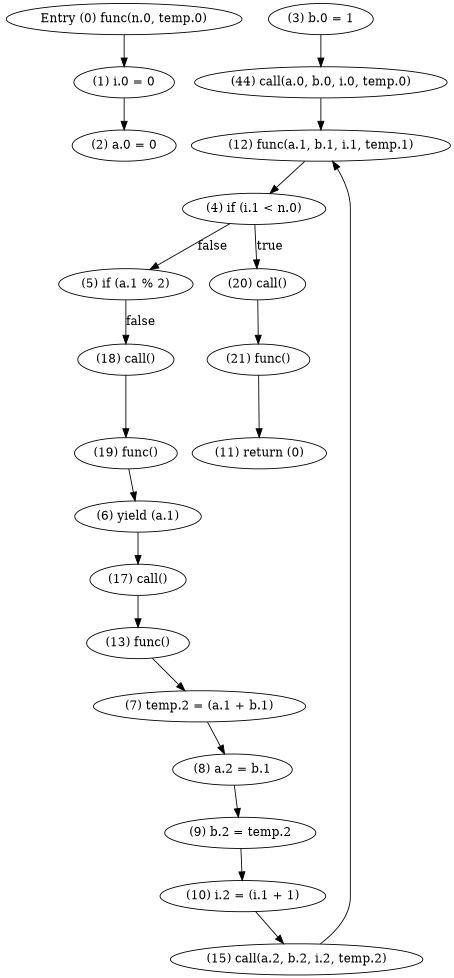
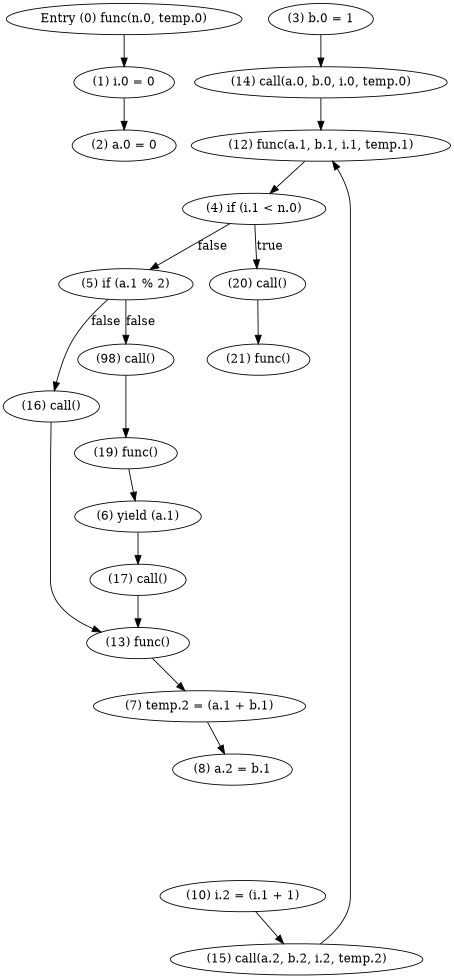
  digraph {
    n1 [label="Entry (0) func(n.0, temp.0)"]
    n2 [label="(1) i.0 = 0"]
    n3 [label="(2) a.0 = 0"]
    n4 [label="(3) b.0 = 1"]
-   n5 [label="(44) call(a.0, b.0, i.0, temp.0)"]
+   n5 [label="(14) call(a.0, b.0, i.0, temp.0)"]
    n6 [label="(12) func(a.1, b.1, i.1, temp.1)"]
    n7 [label="(4) if (i.1 < n.0)"]
    n8 [label="(5) if (a.1 % 2)"]
    n9 [label="(20) call()"]
-   n11 [label="(18) call()"]
+   n10 [label="(16) call()"]
+   n11 [label="(98) call()"]
    n12 [label="(21) func()"]
    n13 [label="(13) func()"]
    n14 [label="(19) func()"]
    n15 [label="(6) yield (a.1)"]
    n16 [label="(17) call()"]
    n17 [label="(7) temp.2 = (a.1 + b.1)"]
    n18 [label="(8) a.2 = b.1"]
-   n19 [label="(9) b.2 = temp.2"]
    n20 [label="(10) i.2 = (i.1 + 1)"]
    n21 [label="(15) call(a.2, b.2, i.2, temp.2)"]
-   n22 [label="(11) return (0)"]
    n1 -> n2
    n2 -> n3
    n4 -> n5
    n5 -> n6
    n6 -> n7
    n7 -> n8 [label=false]
    n7 -> n9 [label=true]
+   n8 -> n10 [label=false]
    n8 -> n11 [label=false]
    n9 -> n12
+   n10 -> n13
    n11 -> n14
-   n12 -> n22
    n13 -> n17
    n14 -> n15
    n15 -> n16
    n16 -> n13
    n17 -> n18
-   n18 -> n19
-   n19 -> n20
    n20 -> n21
    n21 -> n6
  }
